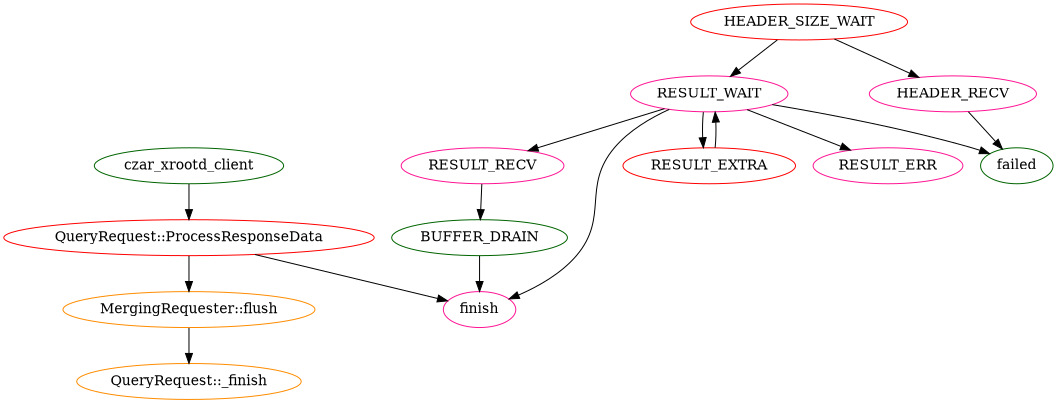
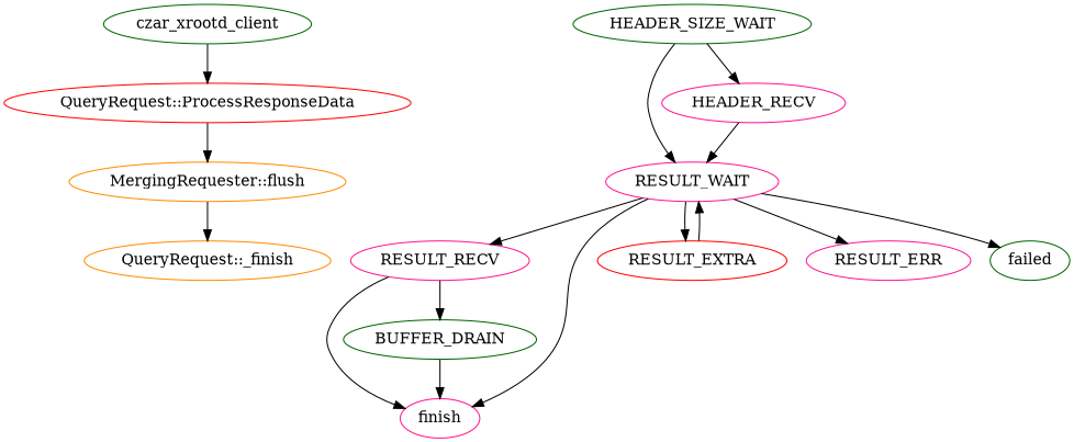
  digraph {
    node [color=deeppink]
    czar_xrootd_client [color=darkgreen]
    "QueryRequest::ProcessResponseData" [color=red]
    "MergingRequester::flush" [color=darkorange]
    "QueryRequest::_finish" [color=darkorange]
-   HEADER_SIZE_WAIT [color=red]
+   HEADER_SIZE_WAIT [color=darkgreen]
    RESULT_WAIT
    n7 [label=HEADER_RECV]
    RESULT_RECV
    finish
    RESULT_EXTRA [color=red]
    RESULT_ERR
    failed [color=darkgreen]
    BUFFER_DRAIN [color=darkgreen]
    czar_xrootd_client -> "QueryRequest::ProcessResponseData"
    "QueryRequest::ProcessResponseData" -> "MergingRequester::flush"
    "MergingRequester::flush" -> "QueryRequest::_finish"
    HEADER_SIZE_WAIT -> RESULT_WAIT
    HEADER_SIZE_WAIT -> n7
    RESULT_WAIT -> RESULT_RECV
    RESULT_WAIT -> finish
    RESULT_WAIT -> RESULT_EXTRA
    RESULT_WAIT -> RESULT_ERR
    RESULT_WAIT -> failed
-   n7 -> failed
-   "QueryRequest::ProcessResponseData" -> finish
+   n7 -> RESULT_WAIT
+   RESULT_RECV -> finish
    RESULT_RECV -> BUFFER_DRAIN
    RESULT_EXTRA -> RESULT_WAIT
    BUFFER_DRAIN -> finish
  }
